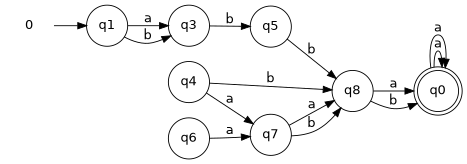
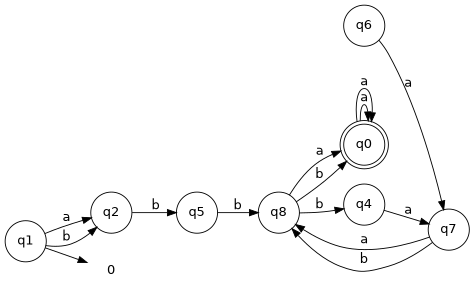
  digraph {
    fontname="DejaVu Sans"
    rankdir=LR
    node [fontname="DejaVu Sans" shape=circle]
    edge [fontname="DejaVu Sans"]
    n1 [label=q0 shape=doublecircle]
    q1
-   q2 [label=q3]
+   q2
    q5
    q8
    q4
    q7
    q6
    0 [shape=none]
    n1 -> n1 [label=a]
    n1 -> n1 [label=a]
    q1 -> q2 [label=a]
    q1 -> q2 [label=b]
    q2 -> q5 [label=b]
    q5 -> q8 [label=b]
    q8 -> n1 [label=a]
    q8 -> n1 [label=b]
-   q4 -> q8 [label=b]
+   q8 -> q4 [label=b]
    q4 -> q7 [label=a]
    q7 -> q8 [label=a]
    q7 -> q8 [label=b]
    q6 -> q7 [label=a]
-   0 -> q1
+   q1 -> 0
  }
